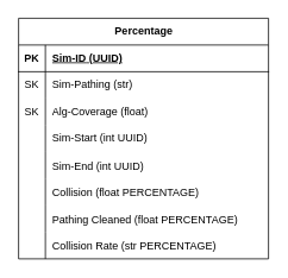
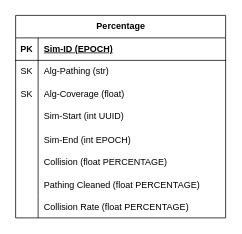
  <mxCell id="0" />
  <mxCell id="1" parent="0" />
  <mxCell id="2" value="Percentage" style="shape=table;startSize=30;container=1;collapsible=1;childLayout=tableLayout;fixedRows=1;rowLines=0;fontStyle=1;align=center;resizeLast=1;html=1;" vertex="1" parent="1"><mxGeometry x="20" y="20" width="280" height="270" as="geometry" /></mxCell>
  <mxCell id="3" value="" style="shape=tableRow;horizontal=0;startSize=0;swimlaneHead=0;swimlaneBody=0;fillColor=none;collapsible=0;dropTarget=0;points=[[0,0.5],[1,0.5]];portConstraint=eastwest;top=0;left=0;right=0;bottom=1;" vertex="1" parent="2"><mxGeometry y="30" width="280" height="30" as="geometry" /></mxCell>
  <mxCell id="4" value="PK" style="shape=partialRectangle;connectable=0;fillColor=none;top=0;left=0;bottom=0;right=0;fontStyle=1;overflow=hidden;whiteSpace=wrap;html=1;" vertex="1" parent="3"><mxGeometry width="30" height="30" as="geometry"><mxRectangle width="30" height="30" as="alternateBounds" /></mxGeometry></mxCell>
- <mxCell id="5" value="Sim-ID&lt;span style=&quot;font-weight: normal;&quot;&gt; &lt;/span&gt;(UUID)" style="shape=partialRectangle;connectable=0;fillColor=none;top=0;left=0;bottom=0;right=0;align=left;spacingLeft=6;fontStyle=5;overflow=hidden;whiteSpace=wrap;html=1;" vertex="1" parent="3"><mxGeometry x="30" width="250" height="30" as="geometry"><mxRectangle width="250" height="30" as="alternateBounds" /></mxGeometry></mxCell>
+ <mxCell id="5" value="Sim-ID&lt;span style=&quot;font-weight: normal;&quot;&gt; &lt;/span&gt;(EPOCH)" style="shape=partialRectangle;connectable=0;fillColor=none;top=0;left=0;bottom=0;right=0;align=left;spacingLeft=6;fontStyle=5;overflow=hidden;whiteSpace=wrap;html=1;" vertex="1" parent="3"><mxGeometry x="30" width="250" height="30" as="geometry"><mxRectangle width="250" height="30" as="alternateBounds" /></mxGeometry></mxCell>
  <mxCell id="6" value="" style="shape=tableRow;horizontal=0;startSize=0;swimlaneHead=0;swimlaneBody=0;fillColor=none;collapsible=0;dropTarget=0;points=[[0,0.5],[1,0.5]];portConstraint=eastwest;top=0;left=0;right=0;bottom=0;" vertex="1" parent="2"><mxGeometry y="60" width="280" height="30" as="geometry" /></mxCell>
  <mxCell id="7" value="SK" style="shape=partialRectangle;connectable=0;fillColor=none;top=0;left=0;bottom=0;right=0;editable=1;overflow=hidden;whiteSpace=wrap;html=1;" vertex="1" parent="6"><mxGeometry width="30" height="30" as="geometry"><mxRectangle width="30" height="30" as="alternateBounds" /></mxGeometry></mxCell>
- <mxCell id="8" value="Sim-Pathing (str)" style="shape=partialRectangle;connectable=0;fillColor=none;top=0;left=0;bottom=0;right=0;align=left;spacingLeft=6;overflow=hidden;whiteSpace=wrap;html=1;" vertex="1" parent="6"><mxGeometry x="30" width="250" height="30" as="geometry"><mxRectangle width="250" height="30" as="alternateBounds" /></mxGeometry></mxCell>
+ <mxCell id="8" value="Alg-Pathing (str)" style="shape=partialRectangle;connectable=0;fillColor=none;top=0;left=0;bottom=0;right=0;align=left;spacingLeft=6;overflow=hidden;whiteSpace=wrap;html=1;" vertex="1" parent="6"><mxGeometry x="30" width="250" height="30" as="geometry"><mxRectangle width="250" height="30" as="alternateBounds" /></mxGeometry></mxCell>
  <mxCell id="9" value="" style="shape=tableRow;horizontal=0;startSize=0;swimlaneHead=0;swimlaneBody=0;fillColor=none;collapsible=0;dropTarget=0;points=[[0,0.5],[1,0.5]];portConstraint=eastwest;top=0;left=0;right=0;bottom=0;" vertex="1" parent="2"><mxGeometry y="90" width="280" height="30" as="geometry" /></mxCell>
  <mxCell id="10" value="SK" style="shape=partialRectangle;connectable=0;fillColor=none;top=0;left=0;bottom=0;right=0;editable=1;overflow=hidden;whiteSpace=wrap;html=1;" vertex="1" parent="9"><mxGeometry width="30" height="30" as="geometry"><mxRectangle width="30" height="30" as="alternateBounds" /></mxGeometry></mxCell>
  <mxCell id="11" value="Alg-Coverage (float)" style="shape=partialRectangle;connectable=0;fillColor=none;top=0;left=0;bottom=0;right=0;align=left;spacingLeft=6;overflow=hidden;whiteSpace=wrap;html=1;" vertex="1" parent="9"><mxGeometry x="30" width="250" height="30" as="geometry"><mxRectangle width="250" height="30" as="alternateBounds" /></mxGeometry></mxCell>
  <mxCell id="12" value="" style="shape=tableRow;horizontal=0;startSize=0;swimlaneHead=0;swimlaneBody=0;fillColor=none;collapsible=0;dropTarget=0;points=[[0,0.5],[1,0.5]];portConstraint=eastwest;top=0;left=0;right=0;bottom=0;" vertex="1" parent="2"><mxGeometry y="120" width="280" height="30" as="geometry" /></mxCell>
  <mxCell id="13" value="" style="shape=partialRectangle;connectable=0;fillColor=none;top=0;left=0;bottom=0;right=0;editable=1;overflow=hidden;whiteSpace=wrap;html=1;" vertex="1" parent="12"><mxGeometry width="30" height="30" as="geometry"><mxRectangle width="30" height="30" as="alternateBounds" /></mxGeometry></mxCell>
  <mxCell id="14" value="Sim-Start (int UUID)" style="shape=partialRectangle;connectable=0;fillColor=none;top=0;left=0;bottom=0;right=0;align=left;spacingLeft=6;overflow=hidden;whiteSpace=wrap;html=1;" vertex="1" parent="12"><mxGeometry x="30" width="250" height="30" as="geometry"><mxRectangle width="250" height="30" as="alternateBounds" /></mxGeometry></mxCell>
  <mxCell id="15" value="" style="shape=tableRow;horizontal=0;startSize=0;swimlaneHead=0;swimlaneBody=0;fillColor=none;collapsible=0;dropTarget=0;points=[[0,0.5],[1,0.5]];portConstraint=eastwest;top=0;left=0;right=0;bottom=0;" vertex="1" parent="2"><mxGeometry y="150" width="280" height="30" as="geometry" /></mxCell>
  <mxCell id="16" value="" style="shape=partialRectangle;connectable=0;fillColor=none;top=0;left=0;bottom=0;right=0;editable=1;overflow=hidden;" vertex="1" parent="15"><mxGeometry width="30" height="30" as="geometry"><mxRectangle width="30" height="30" as="alternateBounds" /></mxGeometry></mxCell>
- <mxCell id="17" value="Sim-End (int UUID)" style="shape=partialRectangle;connectable=0;fillColor=none;top=0;left=0;bottom=0;right=0;align=left;spacingLeft=6;overflow=hidden;" vertex="1" parent="15"><mxGeometry x="30" width="250" height="30" as="geometry"><mxRectangle width="250" height="30" as="alternateBounds" /></mxGeometry></mxCell>
+ <mxCell id="17" value="Sim-End (int EPOCH)" style="shape=partialRectangle;connectable=0;fillColor=none;top=0;left=0;bottom=0;right=0;align=left;spacingLeft=6;overflow=hidden;" vertex="1" parent="15"><mxGeometry x="30" width="250" height="30" as="geometry"><mxRectangle width="250" height="30" as="alternateBounds" /></mxGeometry></mxCell>
  <mxCell id="18" value="" style="shape=tableRow;horizontal=0;startSize=0;swimlaneHead=0;swimlaneBody=0;fillColor=none;collapsible=0;dropTarget=0;points=[[0,0.5],[1,0.5]];portConstraint=eastwest;top=0;left=0;right=0;bottom=0;" vertex="1" parent="2"><mxGeometry y="180" width="280" height="30" as="geometry" /></mxCell>
  <mxCell id="19" value="" style="shape=partialRectangle;connectable=0;fillColor=none;top=0;left=0;bottom=0;right=0;editable=1;overflow=hidden;" vertex="1" parent="18"><mxGeometry width="30" height="30" as="geometry"><mxRectangle width="30" height="30" as="alternateBounds" /></mxGeometry></mxCell>
  <mxCell id="20" value="Collision (float PERCENTAGE)" style="shape=partialRectangle;connectable=0;fillColor=none;top=0;left=0;bottom=0;right=0;align=left;spacingLeft=6;overflow=hidden;" vertex="1" parent="18"><mxGeometry x="30" width="250" height="30" as="geometry"><mxRectangle width="250" height="30" as="alternateBounds" /></mxGeometry></mxCell>
  <mxCell id="21" value="" style="shape=tableRow;horizontal=0;startSize=0;swimlaneHead=0;swimlaneBody=0;fillColor=none;collapsible=0;dropTarget=0;points=[[0,0.5],[1,0.5]];portConstraint=eastwest;top=0;left=0;right=0;bottom=0;" vertex="1" parent="2"><mxGeometry y="210" width="280" height="30" as="geometry" /></mxCell>
  <mxCell id="22" value="" style="shape=partialRectangle;connectable=0;fillColor=none;top=0;left=0;bottom=0;right=0;editable=1;overflow=hidden;" vertex="1" parent="21"><mxGeometry width="30" height="30" as="geometry"><mxRectangle width="30" height="30" as="alternateBounds" /></mxGeometry></mxCell>
  <mxCell id="23" value="Pathing Cleaned (float PERCENTAGE)" style="shape=partialRectangle;connectable=0;fillColor=none;top=0;left=0;bottom=0;right=0;align=left;spacingLeft=6;overflow=hidden;" vertex="1" parent="21"><mxGeometry x="30" width="250" height="30" as="geometry"><mxRectangle width="250" height="30" as="alternateBounds" /></mxGeometry></mxCell>
  <mxCell id="24" value="" style="shape=tableRow;horizontal=0;startSize=0;swimlaneHead=0;swimlaneBody=0;fillColor=none;collapsible=0;dropTarget=0;points=[[0,0.5],[1,0.5]];portConstraint=eastwest;top=0;left=0;right=0;bottom=0;" vertex="1" parent="2"><mxGeometry y="240" width="280" height="30" as="geometry" /></mxCell>
  <mxCell id="25" value="" style="shape=partialRectangle;connectable=0;fillColor=none;top=0;left=0;bottom=0;right=0;editable=1;overflow=hidden;" vertex="1" parent="24"><mxGeometry width="30" height="30" as="geometry"><mxRectangle width="30" height="30" as="alternateBounds" /></mxGeometry></mxCell>
- <mxCell id="26" value="Collision Rate (str PERCENTAGE)" style="shape=partialRectangle;connectable=0;fillColor=none;top=0;left=0;bottom=0;right=0;align=left;spacingLeft=6;overflow=hidden;" vertex="1" parent="24"><mxGeometry x="30" width="250" height="30" as="geometry"><mxRectangle width="250" height="30" as="alternateBounds" /></mxGeometry></mxCell>
+ <mxCell id="26" value="Collision Rate (float PERCENTAGE)" style="shape=partialRectangle;connectable=0;fillColor=none;top=0;left=0;bottom=0;right=0;align=left;spacingLeft=6;overflow=hidden;" vertex="1" parent="24"><mxGeometry x="30" width="250" height="30" as="geometry"><mxRectangle width="250" height="30" as="alternateBounds" /></mxGeometry></mxCell>
